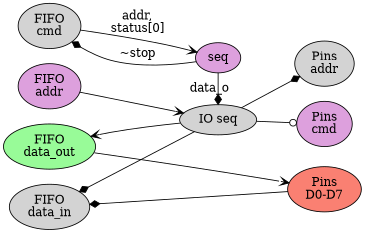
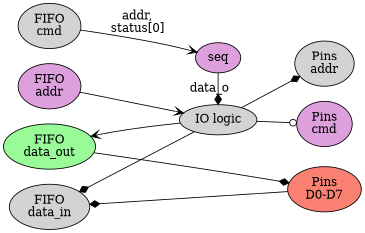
  digraph {
    rankdir=LR
    node [fillcolor=lightgrey style=filled]
    edge [arrowhead=diamond]
    "FIFO\ncmd"
    "FIFO\naddr" [fillcolor=plum]
    "FIFO\ndata_out" [fillcolor=palegreen]
    "FIFO\ndata_in"
    seq [fillcolor=plum]
-   "IO logic" [label="IO seq"]
+   "IO logic"
    "Pins\naddr"
    "Pins\ncmd" [fillcolor=plum]
    "Pins\nD0-D7" [fillcolor=salmon]
    subgraph sub_1 {
      rank=source
      "FIFO\ncmd"
      "FIFO\naddr"
      "FIFO\ndata_out"
      "FIFO\ndata_in"
    }
    subgraph sub_2 {
      rank=same
      seq
      "IO logic"
    }
    subgraph sub_3 {
      rank=sink
      "Pins\naddr"
      "Pins\ncmd"
      "Pins\nD0-D7"
    }
    subgraph sub_4 {
    }
    subgraph cluster_5 {
      label="Core Interface"
      rank=souce
      style=dotted
    }
    subgraph cluster_6 {
      label=Logic
      rank=same
      style=dotted
    }
    subgraph cluster_7 {
      label="FPGA Pins"
      rank=sink
      style=dotted
    }
    "FIFO\ncmd" -> seq [arrowhead=vee label="addr,\nstatus[0]"]
    "FIFO\naddr" -> "IO logic" [arrowhead=vee]
-   "FIFO\ndata_out" -> "Pins\nD0-D7" [arrowhead=vee]
-   seq -> "FIFO\ncmd" [label="~stop"]
+   "FIFO\ndata_out" -> "Pins\nD0-D7"
    seq -> "IO logic" [label=data_o]
    "IO logic" -> "FIFO\ndata_out" [arrowhead=vee]
    "IO logic" -> "FIFO\ndata_in"
    "IO logic" -> "Pins\naddr"
    "IO logic" -> "Pins\ncmd" [arrowhead=odot]
    "Pins\nD0-D7" -> "FIFO\ndata_in"
  }
